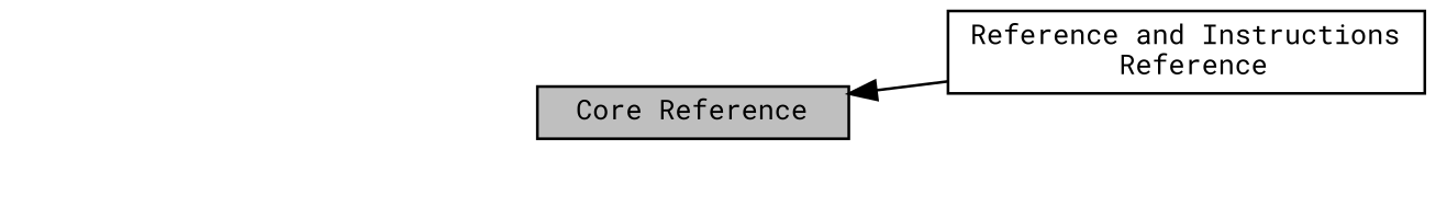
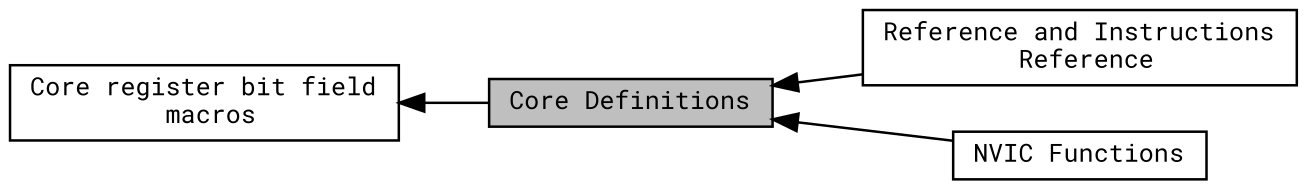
  digraph {
    fontname="Roboto Mono"
    rankdir=LR
    node [color=black fillcolor=white fontname="Roboto Mono" fontsize=10 shape=box style=filled]
    edge [dir=back fontname="Roboto Mono" fontsize=10 labelfontname=Helvetica labelfontsize=10 shape=plaintext style=solid]
    n1 [height=0.2 label="Reference and Instructions\l Reference" width=0.4]
-   n3 [fillcolor=grey75 fontcolor=black height=0.2 label="Core Reference" width=0.4]
+   n2 [height=0.2 label="NVIC Functions" width=0.4]
+   n3 [fillcolor=grey75 fontcolor=black height=0.2 label="Core Definitions" width=0.4]
+   n4 [height=0.2 label="Core register bit field\l macros" width=0.4]
    n3 -> n1
+   n3 -> n2
+   n4 -> n3
  }
